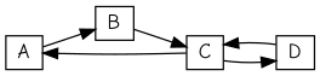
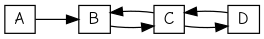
  digraph {
    fontname="Comic Neue"
    rankdir=LR
    node [fontname="Comic Neue" shape=record]
    edge [fontname="Comic Neue"]
    A [height=.2 width=.2]
    B [height=.2 width=.2]
    C [height=.2 width=.2]
    D [height=.2 width=.2]
    A -> B
    B -> C
-   C -> A
+   C -> B
    C -> D
    D -> C
  }
